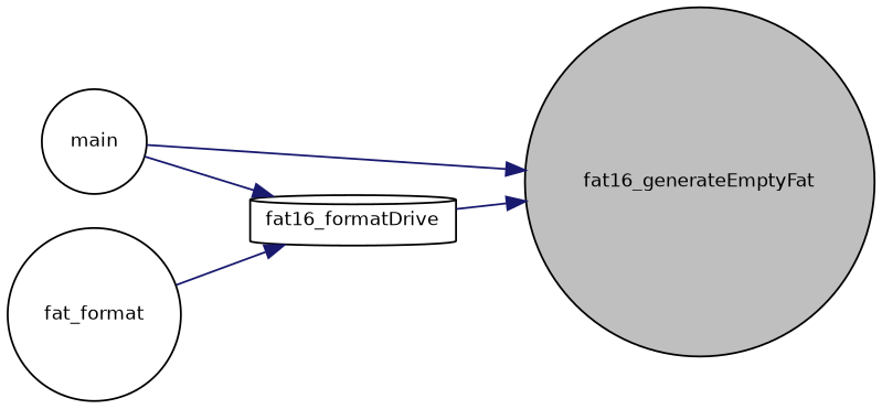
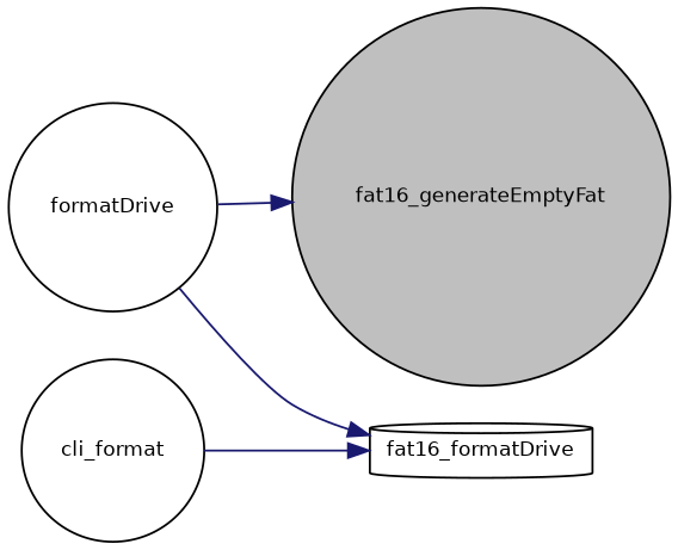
  digraph {
    rankdir=RL
    node [color=black fillcolor=white fontname=Helvetica fontsize=10 shape=circle style=filled]
    edge [color=midnightblue dir=back fontname=Helvetica fontsize=10 labelfontname=Helvetica labelfontsize=10 style=solid]
    n1 [fillcolor=grey75 fontcolor=black height=0.2 label=fat16_generateEmptyFat width=0.4]
    n2 [height=0.2 label=fat16_formatDrive shape=cylinder width=0.4]
-   n3 [height=0.2 label=main width=0.4]
-   n4 [height=0.2 label=fat_format width=0.4]
-   n1 -> n2
+   n3 [height=0.2 label=formatDrive width=0.4]
+   n4 [height=0.2 label=cli_format width=0.4]
    n1 -> n3
    n2 -> n3
    n2 -> n4
  }
